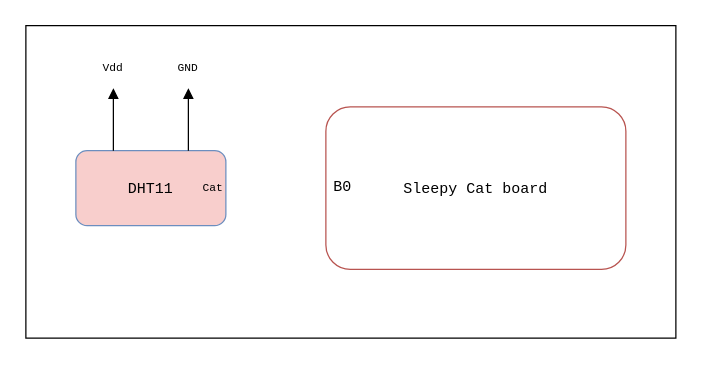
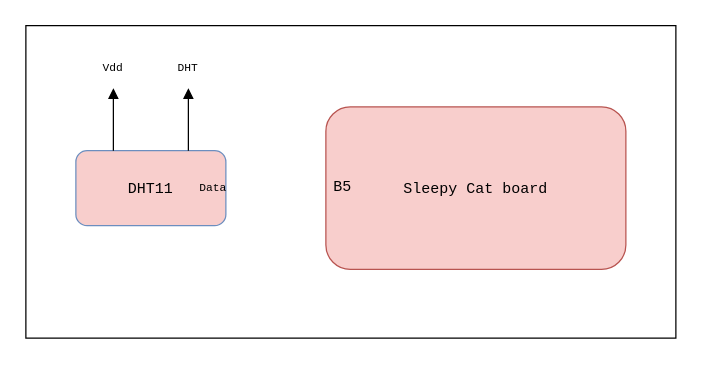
  <mxCell id="0" />
  <mxCell id="1" parent="0" />
  <mxCell id="2" value="" style="rounded=0;whiteSpace=wrap;html=1;fontFamily=Courier New;fontSize=9;" vertex="1" parent="1"><mxGeometry x="20" y="20" width="520" height="250" as="geometry" /></mxCell>
- <mxCell id="3" value="&lt;font face=&quot;Courier New&quot;&gt;Sleepy Cat board&lt;br&gt;&lt;/font&gt;" style="rounded=1;whiteSpace=wrap;html=1;fillColor=#ffffff;strokeColor=#b85450;" vertex="1" parent="1"><mxGeometry x="260" y="85" width="240" height="130" as="geometry" /></mxCell>
+ <mxCell id="3" value="&lt;font face=&quot;Courier New&quot;&gt;Sleepy Cat board&lt;br&gt;&lt;/font&gt;" style="rounded=1;whiteSpace=wrap;html=1;fillColor=#f8cecc;strokeColor=#b85450;" vertex="1" parent="1"><mxGeometry x="260" y="85" width="240" height="130" as="geometry" /></mxCell>
  <mxCell id="4" value="&lt;font face=&quot;Courier New&quot;&gt;DHT11&lt;/font&gt;" style="rounded=1;whiteSpace=wrap;html=1;fillColor=#f8cecc;strokeColor=#6c8ebf;" vertex="1" parent="1"><mxGeometry x="60" y="120" width="120" height="60" as="geometry" /></mxCell>
- <mxCell id="5" value="&lt;font style=&quot;font-size: 9px;&quot;&gt;Cat&lt;/font&gt;" style="text;html=1;strokeColor=none;fillColor=none;align=center;verticalAlign=middle;whiteSpace=wrap;rounded=0;fontFamily=Courier New;" vertex="1" parent="1"><mxGeometry x="150" y="142.5" width="40" height="15" as="geometry" /></mxCell>
- <mxCell id="6" value="&amp;nbsp;B0" style="text;html=1;strokeColor=none;fillColor=none;align=center;verticalAlign=middle;whiteSpace=wrap;rounded=0;fontFamily=Courier New;" vertex="1" parent="1"><mxGeometry x="250" y="142.5" width="40" height="15" as="geometry" /></mxCell>
+ <mxCell id="5" value="&lt;font style=&quot;font-size: 9px;&quot;&gt;Data&lt;/font&gt;" style="text;html=1;strokeColor=none;fillColor=none;align=center;verticalAlign=middle;whiteSpace=wrap;rounded=0;fontFamily=Courier New;" vertex="1" parent="1"><mxGeometry x="150" y="142.5" width="40" height="15" as="geometry" /></mxCell>
+ <mxCell id="6" value="&amp;nbsp;B5" style="text;html=1;strokeColor=none;fillColor=none;align=center;verticalAlign=middle;whiteSpace=wrap;rounded=0;fontFamily=Courier New;" vertex="1" parent="1"><mxGeometry x="250" y="142.5" width="40" height="15" as="geometry" /></mxCell>
  <mxCell id="7" value="" style="endArrow=none;html=1;rounded=0;fontFamily=Courier New;fontSize=9;entryX=0.25;entryY=0;entryDx=0;entryDy=0;startArrow=block;startFill=1;" edge="1" parent="1" target="4"><mxGeometry width="50" height="50" relative="1" as="geometry"><mxPoint x="90" y="70" as="sourcePoint" /><mxPoint x="250" y="150" as="targetPoint" /></mxGeometry></mxCell>
  <mxCell id="8" value="" style="endArrow=none;html=1;rounded=0;fontFamily=Courier New;fontSize=9;entryX=0.75;entryY=0;entryDx=0;entryDy=0;startArrow=block;startFill=1;" edge="1" parent="1" target="4"><mxGeometry width="50" height="50" relative="1" as="geometry"><mxPoint x="150" y="70" as="sourcePoint" /><mxPoint x="100" y="130" as="targetPoint" /></mxGeometry></mxCell>
  <mxCell id="9" value="Vdd" style="text;html=1;strokeColor=none;fillColor=none;align=center;verticalAlign=middle;whiteSpace=wrap;rounded=0;fontFamily=Courier New;fontSize=9;" vertex="1" parent="1"><mxGeometry x="60" y="40" width="60" height="30" as="geometry" /></mxCell>
- <mxCell id="10" value="&lt;div&gt;GND&lt;/div&gt;" style="text;html=1;strokeColor=none;fillColor=none;align=center;verticalAlign=middle;whiteSpace=wrap;rounded=0;fontFamily=Courier New;fontSize=9;" vertex="1" parent="1"><mxGeometry x="120" y="40" width="60" height="30" as="geometry" /></mxCell>
+ <mxCell id="10" value="&lt;div&gt;DHT&lt;/div&gt;" style="text;html=1;strokeColor=none;fillColor=none;align=center;verticalAlign=middle;whiteSpace=wrap;rounded=0;fontFamily=Courier New;fontSize=9;" vertex="1" parent="1"><mxGeometry x="120" y="40" width="60" height="30" as="geometry" /></mxCell>
